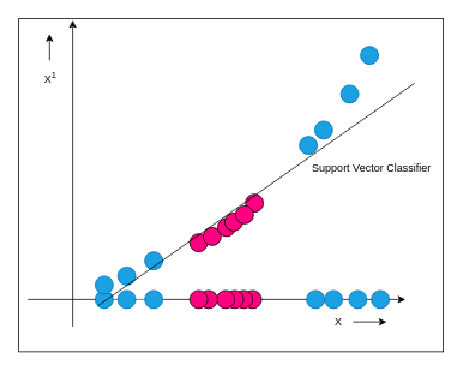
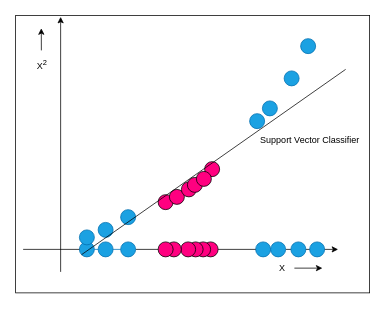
  <mxCell id="0" />
  <mxCell id="1" parent="0" />
  <mxCell id="2" value="" style="rounded=0;whiteSpace=wrap;html=1;" vertex="1" parent="1"><mxGeometry x="20" y="20" width="472" height="370" as="geometry" /></mxCell>
  <mxCell id="3" value="" style="endArrow=classic;html=1;rounded=0;" edge="1" parent="1"><mxGeometry width="50" height="50" relative="1" as="geometry"><mxPoint x="80" y="362" as="sourcePoint" /><mxPoint x="80" y="22" as="targetPoint" /></mxGeometry></mxCell>
  <mxCell id="4" value="" style="endArrow=classic;html=1;rounded=0;startArrow=none;" edge="1" parent="1" source="27"><mxGeometry width="50" height="50" relative="1" as="geometry"><mxPoint x="30" y="332" as="sourcePoint" /><mxPoint x="450" y="332" as="targetPoint" /></mxGeometry></mxCell>
  <mxCell id="5" value="" style="ellipse;whiteSpace=wrap;html=1;fillColor=#FF0080;" vertex="1" parent="1"><mxGeometry x="270" y="322" width="20" height="20" as="geometry" /></mxCell>
  <mxCell id="6" value="" style="endArrow=none;html=1;rounded=0;startArrow=none;" edge="1" parent="1" source="7" target="5"><mxGeometry width="50" height="50" relative="1" as="geometry"><mxPoint x="30" y="332" as="sourcePoint" /><mxPoint x="450" y="332" as="targetPoint" /></mxGeometry></mxCell>
  <mxCell id="7" value="" style="ellipse;whiteSpace=wrap;html=1;fillColor=#FF0080;" vertex="1" parent="1"><mxGeometry x="260" y="322" width="20" height="20" as="geometry" /></mxCell>
  <mxCell id="8" value="" style="endArrow=none;html=1;rounded=0;startArrow=none;" edge="1" parent="1" source="9" target="7"><mxGeometry width="50" height="50" relative="1" as="geometry"><mxPoint x="30" y="332" as="sourcePoint" /><mxPoint x="270" y="332" as="targetPoint" /></mxGeometry></mxCell>
  <mxCell id="9" value="" style="ellipse;whiteSpace=wrap;html=1;fillColor=#FF0080;" vertex="1" parent="1"><mxGeometry x="250" y="322" width="20" height="20" as="geometry" /></mxCell>
  <mxCell id="10" value="" style="endArrow=none;html=1;rounded=0;startArrow=none;" edge="1" parent="1" source="11" target="9"><mxGeometry width="50" height="50" relative="1" as="geometry"><mxPoint x="30" y="332" as="sourcePoint" /><mxPoint x="260" y="332" as="targetPoint" /></mxGeometry></mxCell>
  <mxCell id="11" value="" style="ellipse;whiteSpace=wrap;html=1;fillColor=#FF0080;" vertex="1" parent="1"><mxGeometry x="240" y="322" width="20" height="20" as="geometry" /></mxCell>
  <mxCell id="12" value="" style="endArrow=none;html=1;rounded=0;startArrow=none;" edge="1" parent="1" source="13" target="11"><mxGeometry width="50" height="50" relative="1" as="geometry"><mxPoint x="30" y="332" as="sourcePoint" /><mxPoint x="250" y="332" as="targetPoint" /></mxGeometry></mxCell>
  <mxCell id="13" value="" style="ellipse;whiteSpace=wrap;html=1;fillColor=#FF0080;" vertex="1" parent="1"><mxGeometry x="221" y="322" width="20" height="20" as="geometry" /></mxCell>
  <mxCell id="14" value="" style="endArrow=none;html=1;rounded=0;startArrow=none;" edge="1" parent="1" source="15" target="13"><mxGeometry width="50" height="50" relative="1" as="geometry"><mxPoint x="30" y="332" as="sourcePoint" /><mxPoint x="240" y="332" as="targetPoint" /></mxGeometry></mxCell>
  <mxCell id="15" value="" style="ellipse;whiteSpace=wrap;html=1;fillColor=#FF0080;" vertex="1" parent="1"><mxGeometry x="210" y="322" width="20" height="20" as="geometry" /></mxCell>
  <mxCell id="16" value="" style="endArrow=none;html=1;rounded=0;startArrow=none;" edge="1" parent="1" source="21" target="15"><mxGeometry width="50" height="50" relative="1" as="geometry"><mxPoint x="30" y="332" as="sourcePoint" /><mxPoint x="221" y="332" as="targetPoint" /></mxGeometry></mxCell>
  <mxCell id="17" value="" style="ellipse;whiteSpace=wrap;html=1;fillColor=#1ba1e2;fontColor=#ffffff;strokeColor=#006EAF;" vertex="1" parent="1"><mxGeometry x="105" y="322" width="20" height="20" as="geometry" /></mxCell>
  <mxCell id="18" value="" style="endArrow=none;html=1;rounded=0;" edge="1" parent="1" target="17"><mxGeometry width="50" height="50" relative="1" as="geometry"><mxPoint x="30" y="332" as="sourcePoint" /><mxPoint x="210" y="332" as="targetPoint" /></mxGeometry></mxCell>
  <mxCell id="19" value="" style="ellipse;whiteSpace=wrap;html=1;fillColor=#1ba1e2;fontColor=#ffffff;strokeColor=#006EAF;" vertex="1" parent="1"><mxGeometry x="130" y="322" width="20" height="20" as="geometry" /></mxCell>
  <mxCell id="20" value="" style="endArrow=none;html=1;rounded=0;startArrow=none;fillColor=#1ba1e2;strokeColor=#006EAF;" edge="1" parent="1" source="17" target="19"><mxGeometry width="50" height="50" relative="1" as="geometry"><mxPoint x="125" y="332" as="sourcePoint" /><mxPoint x="210" y="332" as="targetPoint" /></mxGeometry></mxCell>
  <mxCell id="21" value="" style="ellipse;whiteSpace=wrap;html=1;fillColor=#1ba1e2;fontColor=#ffffff;strokeColor=#006EAF;" vertex="1" parent="1"><mxGeometry x="160" y="322" width="20" height="20" as="geometry" /></mxCell>
  <mxCell id="22" value="" style="endArrow=none;html=1;rounded=0;startArrow=none;fillColor=#1ba1e2;strokeColor=#006EAF;" edge="1" parent="1" source="19" target="21"><mxGeometry width="50" height="50" relative="1" as="geometry"><mxPoint x="150" y="332" as="sourcePoint" /><mxPoint x="210" y="332" as="targetPoint" /></mxGeometry></mxCell>
  <mxCell id="23" value="" style="ellipse;whiteSpace=wrap;html=1;fillColor=#1ba1e2;fontColor=#ffffff;strokeColor=#006EAF;" vertex="1" parent="1"><mxGeometry x="412" y="322" width="20" height="20" as="geometry" /></mxCell>
  <mxCell id="24" value="" style="ellipse;whiteSpace=wrap;html=1;fillColor=#1ba1e2;fontColor=#ffffff;strokeColor=#006EAF;" vertex="1" parent="1"><mxGeometry x="387" y="322" width="20" height="20" as="geometry" /></mxCell>
  <mxCell id="25" value="" style="ellipse;whiteSpace=wrap;html=1;fillColor=#1ba1e2;fontColor=#ffffff;strokeColor=#006EAF;" vertex="1" parent="1"><mxGeometry x="340" y="322" width="20" height="20" as="geometry" /></mxCell>
  <mxCell id="26" value="" style="endArrow=none;html=1;rounded=0;startArrow=none;" edge="1" parent="1" source="5" target="25"><mxGeometry width="50" height="50" relative="1" as="geometry"><mxPoint x="290" y="332" as="sourcePoint" /><mxPoint x="450" y="332" as="targetPoint" /></mxGeometry></mxCell>
  <mxCell id="27" value="" style="ellipse;whiteSpace=wrap;html=1;fillColor=#1ba1e2;fontColor=#ffffff;strokeColor=#006EAF;" vertex="1" parent="1"><mxGeometry x="360" y="322" width="20" height="20" as="geometry" /></mxCell>
  <mxCell id="28" value="" style="endArrow=none;html=1;rounded=0;startArrow=none;fillColor=#1ba1e2;strokeColor=#006EAF;" edge="1" parent="1" source="25" target="27"><mxGeometry width="50" height="50" relative="1" as="geometry"><mxPoint x="360" y="332" as="sourcePoint" /><mxPoint x="450" y="332" as="targetPoint" /></mxGeometry></mxCell>
  <mxCell id="29" value="" style="ellipse;whiteSpace=wrap;html=1;fillColor=#1ba1e2;fontColor=#ffffff;strokeColor=#006EAF;" vertex="1" parent="1"><mxGeometry x="105" y="306" width="20" height="20" as="geometry" /></mxCell>
  <mxCell id="30" value="" style="ellipse;whiteSpace=wrap;html=1;fillColor=#1ba1e2;fontColor=#ffffff;strokeColor=#006EAF;" vertex="1" parent="1"><mxGeometry x="130" y="296" width="20" height="20" as="geometry" /></mxCell>
  <mxCell id="31" value="" style="ellipse;whiteSpace=wrap;html=1;fillColor=#1ba1e2;fontColor=#ffffff;strokeColor=#006EAF;" vertex="1" parent="1"><mxGeometry x="160" y="279" width="20" height="20" as="geometry" /></mxCell>
  <mxCell id="32" value="" style="ellipse;whiteSpace=wrap;html=1;fillColor=#FF0080;" vertex="1" parent="1"><mxGeometry x="210" y="259" width="20" height="20" as="geometry" /></mxCell>
  <mxCell id="33" value="" style="ellipse;whiteSpace=wrap;html=1;fillColor=#FF0080;" vertex="1" parent="1"><mxGeometry x="225" y="252" width="20" height="20" as="geometry" /></mxCell>
  <mxCell id="34" value="" style="ellipse;whiteSpace=wrap;html=1;fillColor=#FF0080;" vertex="1" parent="1"><mxGeometry x="241" y="242" width="20" height="20" as="geometry" /></mxCell>
  <mxCell id="35" value="" style="ellipse;whiteSpace=wrap;html=1;fillColor=#FF0080;" vertex="1" parent="1"><mxGeometry x="249" y="236" width="20" height="20" as="geometry" /></mxCell>
  <mxCell id="36" value="" style="ellipse;whiteSpace=wrap;html=1;fillColor=#FF0080;" vertex="1" parent="1"><mxGeometry x="272" y="215" width="20" height="20" as="geometry" /></mxCell>
  <mxCell id="37" value="" style="ellipse;whiteSpace=wrap;html=1;fillColor=#FF0080;" vertex="1" parent="1"><mxGeometry x="261" y="228" width="20" height="20" as="geometry" /></mxCell>
  <mxCell id="38" value="" style="ellipse;whiteSpace=wrap;html=1;fillColor=#1ba1e2;fontColor=#ffffff;strokeColor=#006EAF;" vertex="1" parent="1"><mxGeometry x="332" y="151" width="20" height="20" as="geometry" /></mxCell>
  <mxCell id="39" value="" style="endArrow=none;html=1;rounded=0;exitX=0;exitY=1;exitDx=0;exitDy=0;" edge="1" parent="1" source="17"><mxGeometry width="50" height="50" relative="1" as="geometry"><mxPoint x="70" y="312" as="sourcePoint" /><mxPoint x="460" y="92" as="targetPoint" /></mxGeometry></mxCell>
  <mxCell id="40" value="" style="ellipse;whiteSpace=wrap;html=1;fillColor=#1ba1e2;fontColor=#ffffff;strokeColor=#006EAF;" vertex="1" parent="1"><mxGeometry x="400" y="51" width="20" height="20" as="geometry" /></mxCell>
  <mxCell id="41" value="" style="ellipse;whiteSpace=wrap;html=1;fillColor=#1ba1e2;fontColor=#ffffff;strokeColor=#006EAF;" vertex="1" parent="1"><mxGeometry x="378" y="94" width="20" height="20" as="geometry" /></mxCell>
  <mxCell id="42" value="" style="ellipse;whiteSpace=wrap;html=1;fillColor=#1ba1e2;fontColor=#ffffff;strokeColor=#006EAF;" vertex="1" parent="1"><mxGeometry x="349" y="134" width="20" height="20" as="geometry" /></mxCell>
  <mxCell id="43" value="X" style="text;html=1;resizable=0;autosize=1;align=center;verticalAlign=middle;points=[];fillColor=none;strokeColor=none;rounded=0;" vertex="1" parent="1"><mxGeometry x="360" y="342" width="30" height="30" as="geometry" /></mxCell>
- <mxCell id="44" value="X&lt;sup&gt;1&lt;/sup&gt;" style="text;html=1;resizable=0;autosize=1;align=center;verticalAlign=middle;points=[];fillColor=none;strokeColor=none;rounded=0;" vertex="1" parent="1"><mxGeometry x="35" y="71" width="40" height="30" as="geometry" /></mxCell>
+ <mxCell id="44" value="X&lt;sup&gt;2&lt;/sup&gt;" style="text;html=1;resizable=0;autosize=1;align=center;verticalAlign=middle;points=[];fillColor=none;strokeColor=none;rounded=0;" vertex="1" parent="1"><mxGeometry x="35" y="71" width="40" height="30" as="geometry" /></mxCell>
  <mxCell id="45" value="" style="endArrow=classic;html=1;rounded=0;exitX=0.444;exitY=-0.111;exitDx=0;exitDy=0;exitPerimeter=0;entryX=0.096;entryY=-0.002;entryDx=0;entryDy=0;entryPerimeter=0;" edge="1" parent="1"><mxGeometry width="50" height="50" relative="1" as="geometry"><mxPoint x="54.32" y="66.67" as="sourcePoint" /><mxPoint x="54.2" y="37.26" as="targetPoint" /></mxGeometry></mxCell>
  <mxCell id="46" value="" style="endArrow=classic;html=1;rounded=0;exitX=1.089;exitY=0.6;exitDx=0;exitDy=0;exitPerimeter=0;" edge="1" parent="1"><mxGeometry width="50" height="50" relative="1" as="geometry"><mxPoint x="391.67" y="357" as="sourcePoint" /><mxPoint x="429" y="357" as="targetPoint" /></mxGeometry></mxCell>
  <mxCell id="47" value="Support Vector Classifier" style="text;html=1;resizable=0;autosize=1;align=center;verticalAlign=middle;points=[];fillColor=none;strokeColor=none;rounded=0;" vertex="1" parent="1"><mxGeometry x="332" y="171" width="160" height="30" as="geometry" /></mxCell>
